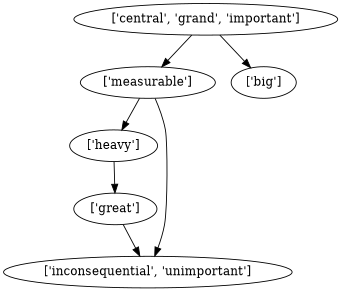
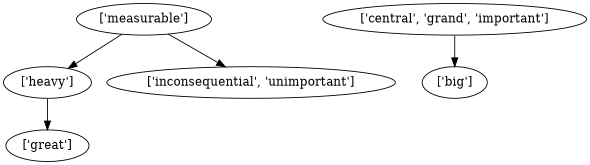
  strict digraph {
    "['heavy']"
    "['great']"
    "['inconsequential', 'unimportant']"
    "['measurable']"
    "['central', 'grand', 'important']"
    "['big']"
    "['heavy']" -> "['great']"
-   "['great']" -> "['inconsequential', 'unimportant']"
    "['measurable']" -> "['heavy']"
    "['measurable']" -> "['inconsequential', 'unimportant']"
-   "['central', 'grand', 'important']" -> "['measurable']"
    "['central', 'grand', 'important']" -> "['big']"
  }
